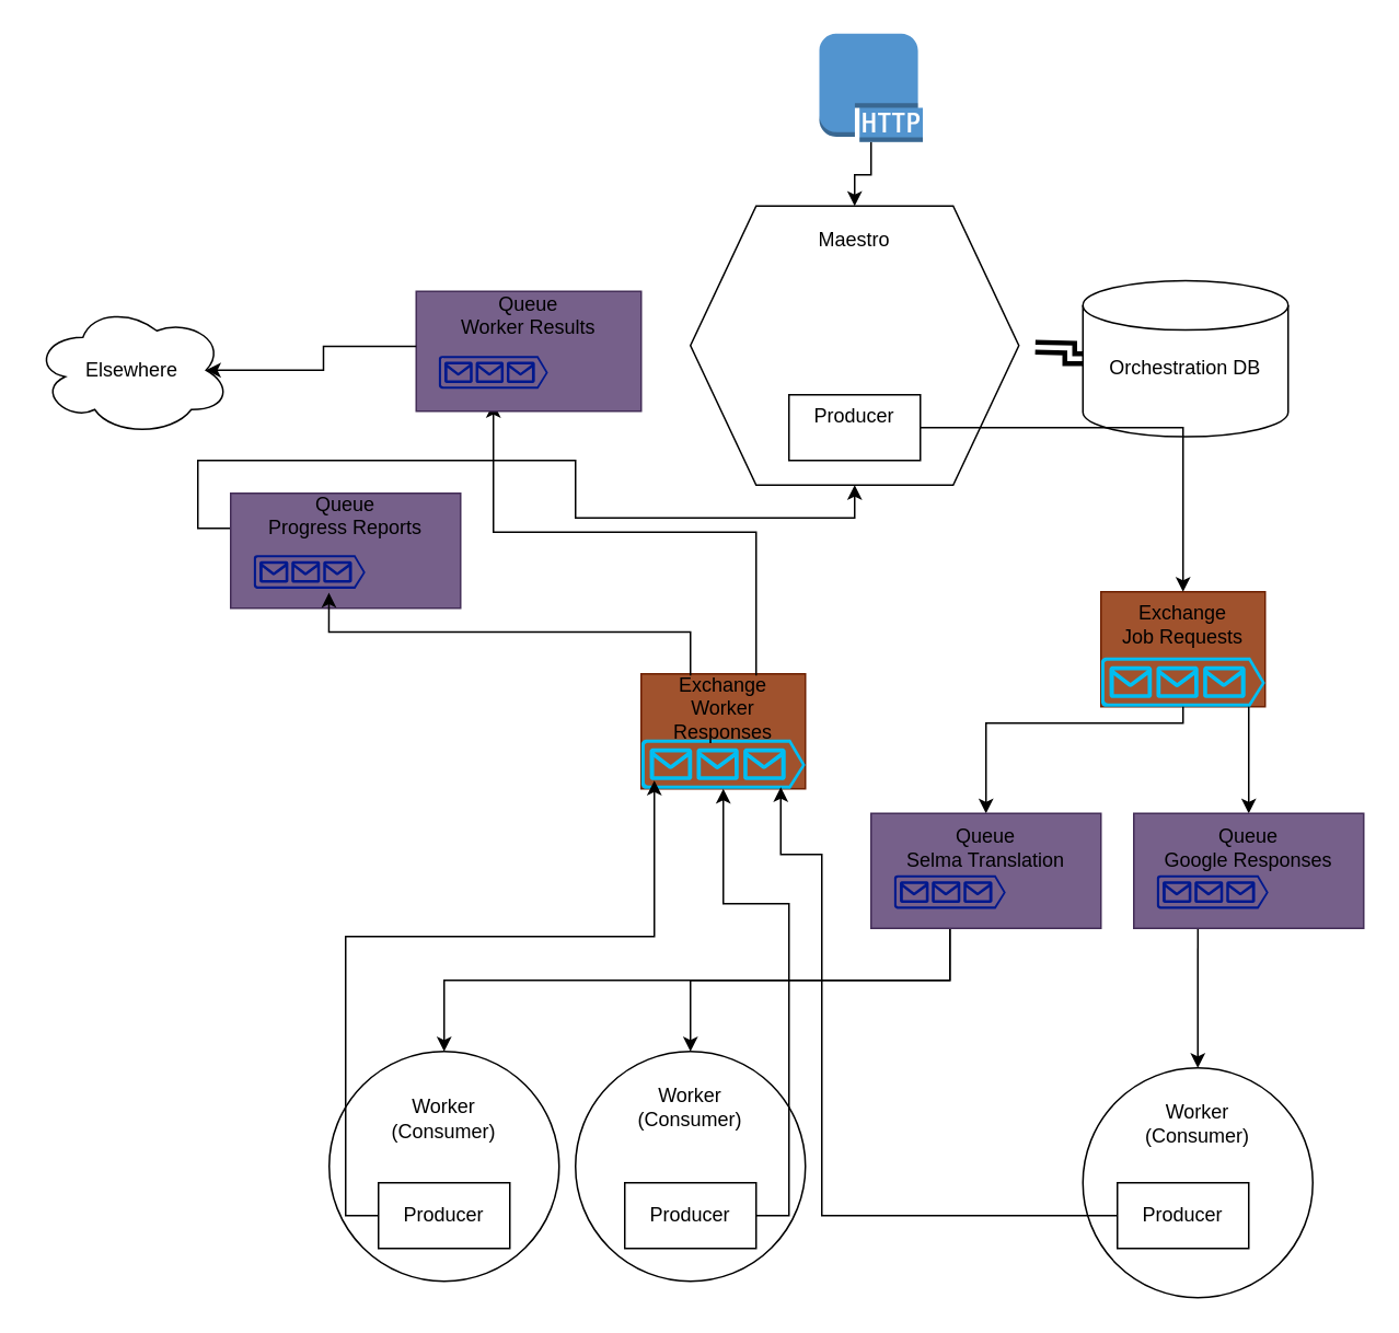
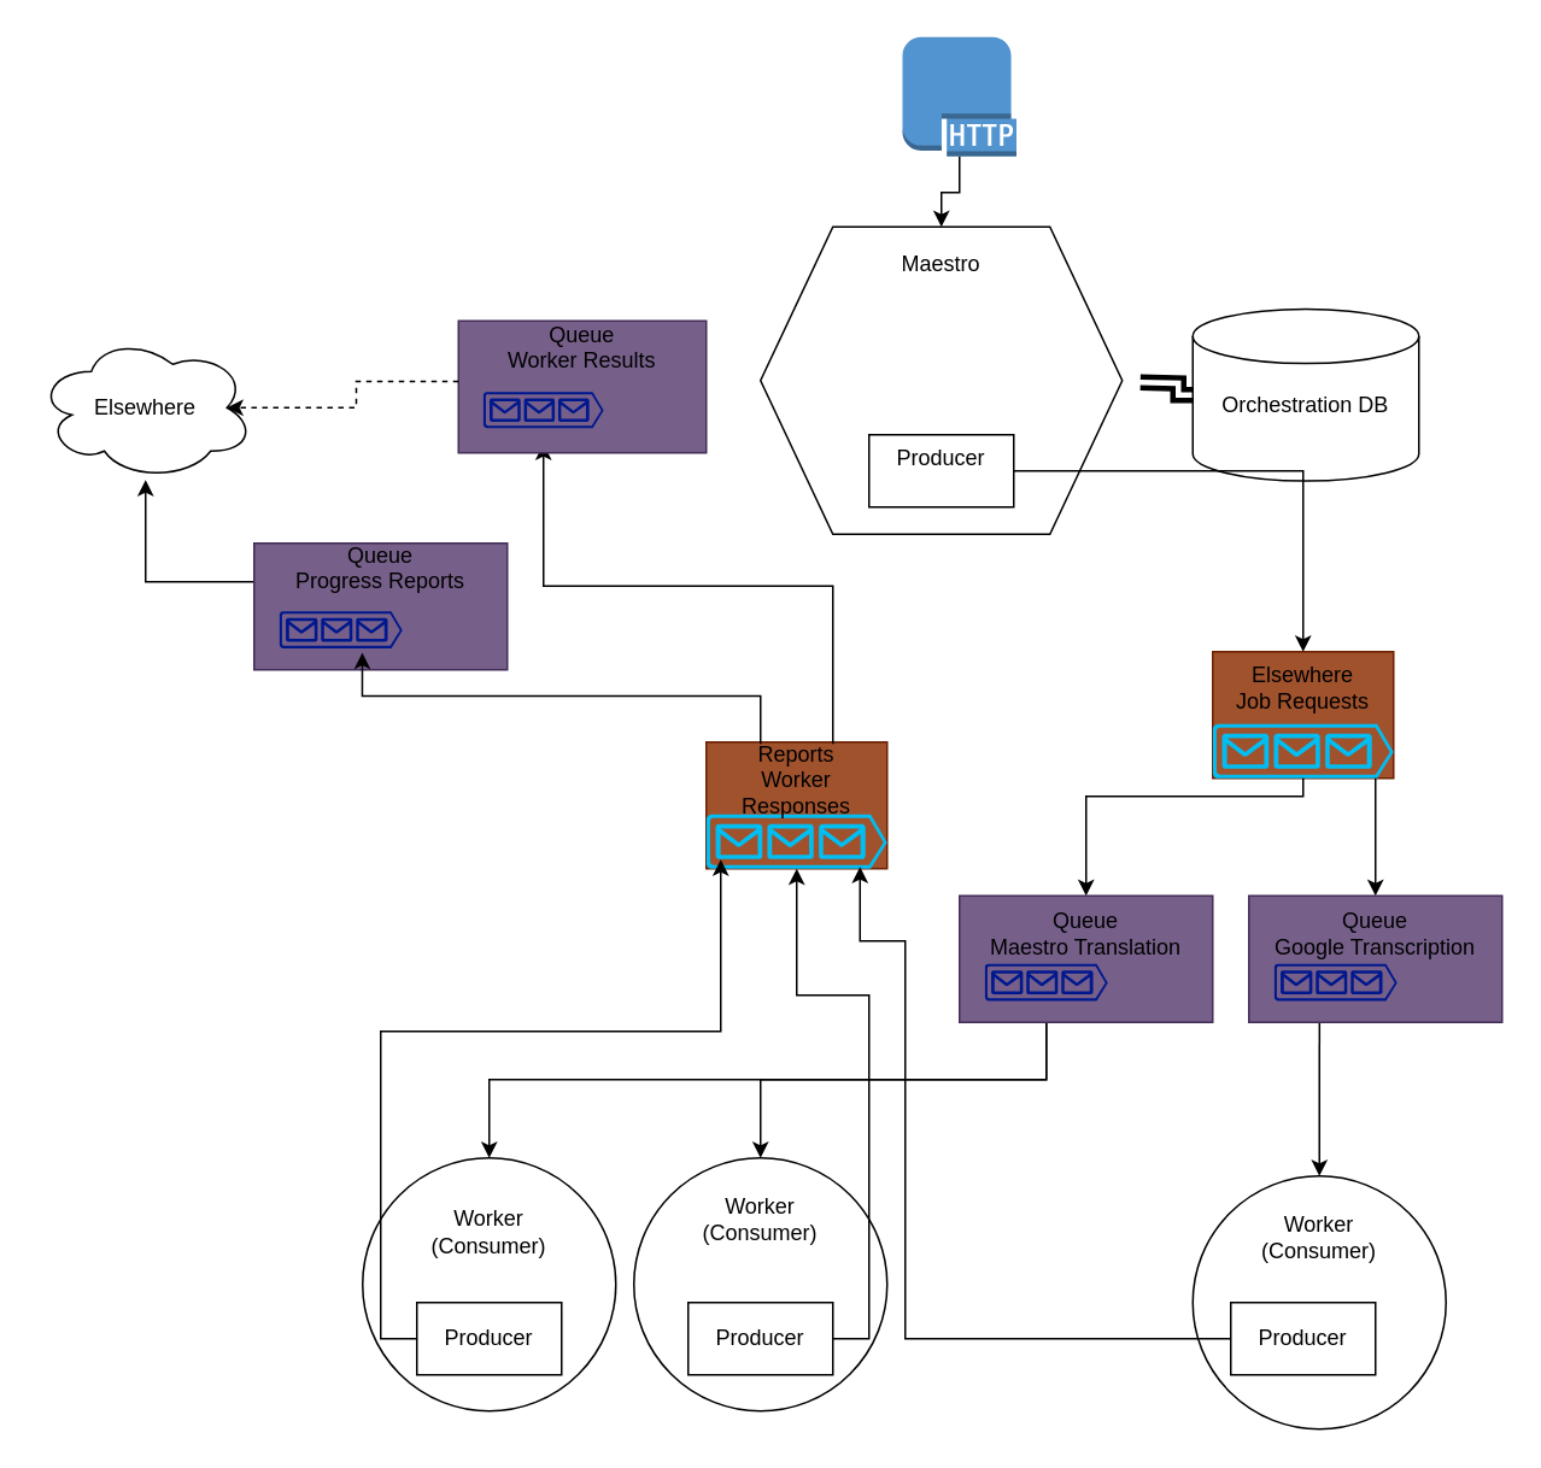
  <mxCell id="0" />
  <mxCell id="1" parent="0" />
  <mxCell id="2" value="&lt;div&gt;Orchestration DB&lt;/div&gt;&lt;div&gt;&lt;br&gt;&lt;/div&gt;" style="shape=cylinder3;whiteSpace=wrap;html=1;boundedLbl=1;backgroundOutline=1;size=15;" parent="1" vertex="1"><mxGeometry x="659" y="170.5" width="125" height="95" as="geometry" /></mxCell>
  <mxCell id="3" value="" style="group;perimeterSpacing=4;fillColor=#a0522d;strokeColor=#6D1F00;fontColor=#ffffff;" parent="1" vertex="1" connectable="0"><mxGeometry x="390" y="410" width="100" height="70" as="geometry" /></mxCell>
  <mxCell id="4" value="" style="verticalLabelPosition=bottom;html=1;verticalAlign=top;align=center;strokeColor=none;fillColor=#00BEF2;shape=mxgraph.azure.queue_generic;pointerEvents=1;" parent="3" vertex="1"><mxGeometry y="40.0" width="100.0" height="30" as="geometry" /></mxCell>
- <mxCell id="5" value="&lt;div&gt;Exchange&lt;/div&gt;&lt;div&gt;Worker Responses&lt;/div&gt;" style="text;html=1;strokeColor=none;fillColor=none;align=center;verticalAlign=middle;whiteSpace=wrap;rounded=0;" parent="3" vertex="1"><mxGeometry x="10" y="1" width="80" height="40.0" as="geometry" /></mxCell>
+ <mxCell id="5" value="&lt;div&gt;Reports&lt;/div&gt;&lt;div&gt;Worker Responses&lt;/div&gt;" style="text;html=1;strokeColor=none;fillColor=none;align=center;verticalAlign=middle;whiteSpace=wrap;rounded=0;" parent="3" vertex="1"><mxGeometry x="10" y="1" width="80" height="40.0" as="geometry" /></mxCell>
  <mxCell id="6" value="" style="group" parent="1" vertex="1" connectable="0"><mxGeometry x="420" y="125" width="200" height="170" as="geometry" /></mxCell>
  <mxCell id="7" value="&lt;div&gt;Maestro&lt;/div&gt;&lt;div&gt;&lt;br&gt;&lt;/div&gt;&lt;div&gt;&lt;br&gt;&lt;/div&gt;&lt;div&gt;&lt;br&gt;&lt;/div&gt;&lt;div&gt;&lt;br&gt;&lt;/div&gt;&lt;div&gt;&lt;br&gt;&lt;/div&gt;&lt;div&gt;&lt;br&gt;&lt;/div&gt;&lt;div&gt;&lt;br&gt;&lt;/div&gt;&lt;div&gt;&lt;br&gt;&lt;/div&gt;&lt;div&gt;&lt;br&gt;&lt;/div&gt;" style="shape=hexagon;perimeter=hexagonPerimeter2;whiteSpace=wrap;html=1;fixedSize=1;size=40;" parent="6" vertex="1"><mxGeometry width="200" height="170" as="geometry" /></mxCell>
  <mxCell id="8" value="&lt;div&gt;Producer&lt;/div&gt;&lt;div&gt;&lt;br&gt;&lt;/div&gt;" style="rounded=0;whiteSpace=wrap;html=1;" parent="6" vertex="1"><mxGeometry x="60" y="115" width="80" height="40" as="geometry" /></mxCell>
  <mxCell id="9" style="edgeStyle=orthogonalEdgeStyle;rounded=0;orthogonalLoop=1;jettySize=auto;html=1;exitX=0.75;exitY=0;exitDx=0;exitDy=0;entryX=0.5;entryY=1.436;entryDx=0;entryDy=0;entryPerimeter=0;" parent="1" source="5" target="37" edge="1"><mxGeometry relative="1" as="geometry" /></mxCell>
  <mxCell id="10" value="&lt;div&gt;Worker&lt;/div&gt;&lt;div&gt;(Consumer)&lt;br&gt;&lt;/div&gt;&lt;div&gt;&lt;br&gt;&lt;/div&gt;&lt;div&gt;&lt;br&gt;&lt;/div&gt;&lt;div&gt;&lt;br&gt;&lt;/div&gt;&lt;div&gt;&lt;br&gt;&lt;/div&gt;" style="ellipse;whiteSpace=wrap;html=1;aspect=fixed;" parent="1" vertex="1"><mxGeometry x="200" y="640" width="140" height="140" as="geometry" /></mxCell>
  <mxCell id="11" style="edgeStyle=orthogonalEdgeStyle;rounded=0;orthogonalLoop=1;jettySize=auto;html=1;exitX=0;exitY=0.5;exitDx=0;exitDy=0;entryX=0.08;entryY=0.833;entryDx=0;entryDy=0;entryPerimeter=0;" parent="1" source="12" target="4" edge="1"><mxGeometry relative="1" as="geometry"><Array as="points"><mxPoint x="210" y="740" /><mxPoint x="210" y="570" /><mxPoint x="398" y="570" /></Array></mxGeometry></mxCell>
  <mxCell id="12" value="&lt;div&gt;Producer&lt;/div&gt;" style="rounded=0;whiteSpace=wrap;html=1;" parent="1" vertex="1"><mxGeometry x="230" y="720" width="80" height="40" as="geometry" /></mxCell>
  <mxCell id="13" value="" style="group;perimeterSpacing=4;fillColor=#a0522d;strokeColor=#6D1F00;fontColor=#ffffff;" parent="1" vertex="1" connectable="0"><mxGeometry x="670" y="360" width="100" height="70" as="geometry" /></mxCell>
  <mxCell id="14" value="" style="verticalLabelPosition=bottom;html=1;verticalAlign=top;align=center;strokeColor=none;fillColor=#00BEF2;shape=mxgraph.azure.queue_generic;pointerEvents=1;" parent="13" vertex="1"><mxGeometry y="40.0" width="100.0" height="30" as="geometry" /></mxCell>
- <mxCell id="15" value="&lt;div&gt;Exchange&lt;/div&gt;&lt;div&gt;Job Requests&lt;br&gt;&lt;/div&gt;" style="text;html=1;strokeColor=none;fillColor=none;align=center;verticalAlign=middle;whiteSpace=wrap;rounded=0;" parent="13" vertex="1"><mxGeometry x="10" width="80" height="40.0" as="geometry" /></mxCell>
+ <mxCell id="15" value="&lt;div&gt;Elsewhere&lt;/div&gt;&lt;div&gt;Job Requests&lt;br&gt;&lt;/div&gt;" style="text;html=1;strokeColor=none;fillColor=none;align=center;verticalAlign=middle;whiteSpace=wrap;rounded=0;" parent="13" vertex="1"><mxGeometry x="10" width="80" height="40.0" as="geometry" /></mxCell>
  <mxCell id="16" style="edgeStyle=orthogonalEdgeStyle;rounded=0;orthogonalLoop=1;jettySize=auto;html=1;exitX=1;exitY=0.5;exitDx=0;exitDy=0;" parent="1" source="8" target="15" edge="1"><mxGeometry relative="1" as="geometry" /></mxCell>
  <mxCell id="17" style="edgeStyle=orthogonalEdgeStyle;rounded=0;orthogonalLoop=1;jettySize=auto;html=1;entryX=0.5;entryY=0;entryDx=0;entryDy=0;" parent="1" target="35" edge="1"><mxGeometry relative="1" as="geometry"><mxPoint x="760" y="430" as="sourcePoint" /><Array as="points"><mxPoint x="760" y="430" /></Array><mxPoint x="693" y="530" as="targetPoint" /></mxGeometry></mxCell>
  <mxCell id="18" style="edgeStyle=orthogonalEdgeStyle;rounded=0;orthogonalLoop=1;jettySize=auto;html=1;exitX=0.5;exitY=1;exitDx=0;exitDy=0;exitPerimeter=0;entryX=0.5;entryY=0;entryDx=0;entryDy=0;" parent="1" source="14" target="32" edge="1"><mxGeometry relative="1" as="geometry"><Array as="points"><mxPoint x="720" y="440" /><mxPoint x="600" y="440" /></Array><mxPoint x="563" y="530" as="targetPoint" /></mxGeometry></mxCell>
  <mxCell id="19" value="&lt;div&gt;Worker&lt;/div&gt;&lt;div&gt;(Consumer)&lt;br&gt;&lt;/div&gt;&lt;div&gt;&lt;br&gt;&lt;/div&gt;&lt;div&gt;&lt;br&gt;&lt;/div&gt;&lt;div&gt;&lt;br&gt;&lt;/div&gt;&lt;div&gt;&lt;br&gt;&lt;br&gt;&lt;/div&gt;" style="ellipse;whiteSpace=wrap;html=1;aspect=fixed;" parent="1" vertex="1"><mxGeometry x="350" y="640" width="140" height="140" as="geometry" /></mxCell>
  <mxCell id="20" value="&lt;div&gt;Worker&lt;/div&gt;&lt;div&gt;(Consumer)&lt;br&gt;&lt;/div&gt;&lt;div&gt;&lt;br&gt;&lt;/div&gt;&lt;div&gt;&lt;br&gt;&lt;/div&gt;&lt;div&gt;&lt;br&gt;&lt;/div&gt;&lt;div&gt;&lt;br&gt;&lt;br&gt;&lt;/div&gt;" style="ellipse;whiteSpace=wrap;html=1;aspect=fixed;" parent="1" vertex="1"><mxGeometry x="659" y="650" width="140" height="140" as="geometry" /></mxCell>
  <mxCell id="21" value="" style="edgeStyle=orthogonalEdgeStyle;rounded=0;orthogonalLoop=1;jettySize=auto;html=1;exitX=0.368;exitY=1.094;exitDx=0;exitDy=0;exitPerimeter=0;" parent="1" source="34" target="20" edge="1"><mxGeometry relative="1" as="geometry"><mxPoint x="688" y="580" as="sourcePoint" /></mxGeometry></mxCell>
  <mxCell id="22" style="edgeStyle=orthogonalEdgeStyle;rounded=0;orthogonalLoop=1;jettySize=auto;html=1;exitX=0.5;exitY=1;exitDx=0;exitDy=0;exitPerimeter=0;entryX=0.5;entryY=0;entryDx=0;entryDy=0;" parent="1" source="31" target="19" edge="1"><mxGeometry relative="1" as="geometry"><mxPoint x="568" y="580" as="sourcePoint" /></mxGeometry></mxCell>
  <mxCell id="23" style="edgeStyle=orthogonalEdgeStyle;rounded=0;orthogonalLoop=1;jettySize=auto;html=1;exitX=0.5;exitY=1;exitDx=0;exitDy=0;exitPerimeter=0;entryX=0.5;entryY=0;entryDx=0;entryDy=0;" parent="1" source="31" target="10" edge="1"><mxGeometry relative="1" as="geometry"><mxPoint x="568" y="580" as="sourcePoint" /></mxGeometry></mxCell>
  <mxCell id="24" style="edgeStyle=orthogonalEdgeStyle;rounded=0;orthogonalLoop=1;jettySize=auto;html=1;exitX=1;exitY=0.5;exitDx=0;exitDy=0;entryX=0.5;entryY=1;entryDx=0;entryDy=0;entryPerimeter=0;" parent="1" source="25" target="4" edge="1"><mxGeometry relative="1" as="geometry"><mxPoint x="614" y="436" as="targetPoint" /><Array as="points"><mxPoint x="480" y="740" /><mxPoint x="480" y="550" /><mxPoint x="440" y="550" /></Array></mxGeometry></mxCell>
  <mxCell id="25" value="&lt;div&gt;Producer&lt;/div&gt;" style="rounded=0;whiteSpace=wrap;html=1;" parent="1" vertex="1"><mxGeometry x="380" y="720" width="80" height="40" as="geometry" /></mxCell>
  <mxCell id="26" style="edgeStyle=orthogonalEdgeStyle;rounded=0;orthogonalLoop=1;jettySize=auto;html=1;entryX=0.85;entryY=0.967;entryDx=0;entryDy=0;entryPerimeter=0;" parent="1" source="27" target="4" edge="1"><mxGeometry relative="1" as="geometry"><mxPoint x="500" y="420" as="targetPoint" /><Array as="points"><mxPoint x="500" y="740" /><mxPoint x="500" y="520" /><mxPoint x="475" y="520" /></Array></mxGeometry></mxCell>
  <mxCell id="27" value="&lt;div&gt;Producer&lt;/div&gt;" style="rounded=0;whiteSpace=wrap;html=1;" parent="1" vertex="1"><mxGeometry x="680" y="720" width="80" height="40" as="geometry" /></mxCell>
- <mxCell id="28" style="edgeStyle=orthogonalEdgeStyle;rounded=0;orthogonalLoop=1;jettySize=auto;html=1;exitX=0;exitY=0.5;exitDx=0;exitDy=0;" parent="1" source="41" target="7" edge="1"><mxGeometry relative="1" as="geometry"><mxPoint x="310" y="280" as="targetPoint" /></mxGeometry></mxCell>
+ <mxCell id="28" style="edgeStyle=orthogonalEdgeStyle;rounded=0;orthogonalLoop=1;jettySize=auto;html=1;exitX=0;exitY=0.5;exitDx=0;exitDy=0;" parent="1" source="41" target="29" edge="1"><mxGeometry relative="1" as="geometry"><mxPoint x="310" y="280" as="targetPoint" /></mxGeometry></mxCell>
  <mxCell id="29" value="Elsewhere" style="ellipse;shape=cloud;whiteSpace=wrap;html=1;" parent="1" vertex="1"><mxGeometry x="20" y="185" width="120" height="80" as="geometry" /></mxCell>
  <mxCell id="30" value="" style="group;fillColor=#76608a;strokeColor=#432D57;fontColor=#ffffff;" parent="1" vertex="1" connectable="0"><mxGeometry x="530" y="495" width="140" height="70" as="geometry" /></mxCell>
  <mxCell id="31" value="" style="aspect=fixed;pointerEvents=1;shadow=0;dashed=0;html=1;strokeColor=none;labelPosition=center;verticalLabelPosition=bottom;verticalAlign=top;align=center;fillColor=#00188D;shape=mxgraph.azure.queue_generic" parent="30" vertex="1"><mxGeometry x="14" y="37.683" width="68.023" height="20.409" as="geometry" /></mxCell>
- <mxCell id="32" value="&lt;div&gt;&lt;font style=&quot;font-size: 12px&quot;&gt;Queue&lt;/font&gt;&lt;/div&gt;&lt;div&gt;&lt;font style=&quot;font-size: 12px&quot;&gt;Selma Translation&lt;/font&gt;&lt;/div&gt;" style="text;html=1;strokeColor=none;fillColor=none;align=center;verticalAlign=middle;whiteSpace=wrap;rounded=0;" parent="30" vertex="1"><mxGeometry width="140" height="42.778" as="geometry" /></mxCell>
+ <mxCell id="32" value="&lt;div&gt;&lt;font style=&quot;font-size: 12px&quot;&gt;Queue&lt;/font&gt;&lt;/div&gt;&lt;div&gt;&lt;font style=&quot;font-size: 12px&quot;&gt;Maestro Translation&lt;/font&gt;&lt;/div&gt;" style="text;html=1;strokeColor=none;fillColor=none;align=center;verticalAlign=middle;whiteSpace=wrap;rounded=0;" parent="30" vertex="1"><mxGeometry width="140" height="42.778" as="geometry" /></mxCell>
  <mxCell id="33" value="" style="group;fillColor=#76608a;strokeColor=#432D57;fontColor=#ffffff;" parent="1" vertex="1" connectable="0"><mxGeometry x="690" y="495" width="140" height="70" as="geometry" /></mxCell>
  <mxCell id="34" value="" style="aspect=fixed;pointerEvents=1;shadow=0;dashed=0;html=1;strokeColor=none;labelPosition=center;verticalLabelPosition=bottom;verticalAlign=top;align=center;fillColor=#00188D;shape=mxgraph.azure.queue_generic" parent="33" vertex="1"><mxGeometry x="14" y="37.683" width="68.023" height="20.409" as="geometry" /></mxCell>
- <mxCell id="35" value="&lt;div&gt;&lt;font style=&quot;font-size: 12px&quot;&gt;Queue&lt;/font&gt;&lt;/div&gt;&lt;div&gt;&lt;font style=&quot;font-size: 12px&quot;&gt;Google Responses&lt;/font&gt;&lt;/div&gt;" style="text;html=1;strokeColor=none;fillColor=none;align=center;verticalAlign=middle;whiteSpace=wrap;rounded=0;" parent="33" vertex="1"><mxGeometry width="140" height="42.778" as="geometry" /></mxCell>
+ <mxCell id="35" value="&lt;div&gt;&lt;font style=&quot;font-size: 12px&quot;&gt;Queue&lt;/font&gt;&lt;/div&gt;&lt;div&gt;&lt;font style=&quot;font-size: 12px&quot;&gt;Google Transcription&lt;/font&gt;&lt;/div&gt;" style="text;html=1;strokeColor=none;fillColor=none;align=center;verticalAlign=middle;whiteSpace=wrap;rounded=0;" parent="33" vertex="1"><mxGeometry width="140" height="42.778" as="geometry" /></mxCell>
  <mxCell id="36" value="" style="group;fillColor=#76608a;strokeColor=#432D57;fontColor=#ffffff;" parent="1" vertex="1" connectable="0"><mxGeometry x="253" y="177" width="137" height="73" as="geometry" /></mxCell>
  <mxCell id="37" value="" style="aspect=fixed;pointerEvents=1;shadow=0;dashed=0;html=1;strokeColor=none;labelPosition=center;verticalLabelPosition=bottom;verticalAlign=top;align=center;fillColor=#00188D;shape=mxgraph.azure.queue_generic" parent="36" vertex="1"><mxGeometry x="13.7" y="39.298" width="66.565" height="19.971" as="geometry" /></mxCell>
  <mxCell id="38" value="&lt;div&gt;&lt;font style=&quot;font-size: 12px&quot;&gt;Queue&lt;/font&gt;&lt;/div&gt;&lt;div&gt;Worker Results&lt;/div&gt;&lt;div&gt;&lt;br&gt;&lt;/div&gt;" style="text;html=1;strokeColor=none;fillColor=none;align=center;verticalAlign=middle;whiteSpace=wrap;rounded=0;" parent="36" vertex="1"><mxGeometry width="137" height="44.611" as="geometry" /></mxCell>
  <mxCell id="39" value="" style="group;fillColor=#76608a;strokeColor=#432D57;fontColor=#ffffff;" parent="1" vertex="1" connectable="0"><mxGeometry x="140" y="300" width="140" height="70" as="geometry" /></mxCell>
  <mxCell id="40" value="" style="aspect=fixed;pointerEvents=1;shadow=0;dashed=0;html=1;strokeColor=none;labelPosition=center;verticalLabelPosition=bottom;verticalAlign=top;align=center;fillColor=#00188D;shape=mxgraph.azure.queue_generic" parent="39" vertex="1"><mxGeometry x="14" y="37.683" width="68.023" height="20.409" as="geometry" /></mxCell>
  <mxCell id="41" value="&lt;div&gt;&lt;font style=&quot;font-size: 12px&quot;&gt;Queue&lt;/font&gt;&lt;/div&gt;&lt;div&gt;Progress Reports&lt;br&gt;&lt;/div&gt;&lt;div&gt;&lt;br&gt;&lt;/div&gt;" style="text;html=1;strokeColor=none;fillColor=none;align=center;verticalAlign=middle;whiteSpace=wrap;rounded=0;" parent="39" vertex="1"><mxGeometry width="140" height="42.778" as="geometry" /></mxCell>
  <mxCell id="42" style="edgeStyle=orthogonalEdgeStyle;rounded=0;orthogonalLoop=1;jettySize=auto;html=1;exitX=0.25;exitY=0;exitDx=0;exitDy=0;entryX=0.674;entryY=1.121;entryDx=0;entryDy=0;entryPerimeter=0;" parent="1" source="5" target="40" edge="1"><mxGeometry relative="1" as="geometry" /></mxCell>
- <mxCell id="43" style="edgeStyle=orthogonalEdgeStyle;rounded=0;orthogonalLoop=1;jettySize=auto;html=1;exitX=0;exitY=0.75;exitDx=0;exitDy=0;entryX=0.875;entryY=0.5;entryDx=0;entryDy=0;entryPerimeter=0;" parent="1" source="38" target="29" edge="1"><mxGeometry relative="1" as="geometry" /></mxCell>
+ <mxCell id="43" style="edgeStyle=orthogonalEdgeStyle;rounded=0;orthogonalLoop=1;jettySize=auto;html=1;exitX=0;exitY=0.75;exitDx=0;exitDy=0;entryX=0.875;entryY=0.5;entryDx=0;entryDy=0;entryPerimeter=0;dashed=1;" parent="1" source="38" target="29" edge="1"><mxGeometry relative="1" as="geometry" /></mxCell>
  <mxCell id="44" style="edgeStyle=orthogonalEdgeStyle;rounded=0;orthogonalLoop=1;jettySize=auto;html=1;exitX=1;exitY=0.5;exitDx=0;exitDy=0;shape=link;strokeWidth=3;" parent="1" target="2" edge="1"><mxGeometry relative="1" as="geometry"><mxPoint x="630" y="211" as="sourcePoint" /><mxPoint x="680" y="206" as="targetPoint" /></mxGeometry></mxCell>
  <mxCell id="45" style="edgeStyle=orthogonalEdgeStyle;rounded=0;orthogonalLoop=1;jettySize=auto;html=1;entryX=0.5;entryY=0;entryDx=0;entryDy=0;strokeWidth=1;" parent="1" source="46" target="7" edge="1"><mxGeometry relative="1" as="geometry"><mxPoint x="375" y="60" as="sourcePoint" /></mxGeometry></mxCell>
  <mxCell id="46" value="" style="outlineConnect=0;dashed=0;verticalLabelPosition=bottom;verticalAlign=top;align=center;html=1;shape=mxgraph.aws3.http_protocol;fillColor=#5294CF;gradientColor=none;" parent="1" vertex="1"><mxGeometry x="498.5" y="20" width="63" height="66" as="geometry" /></mxCell>
